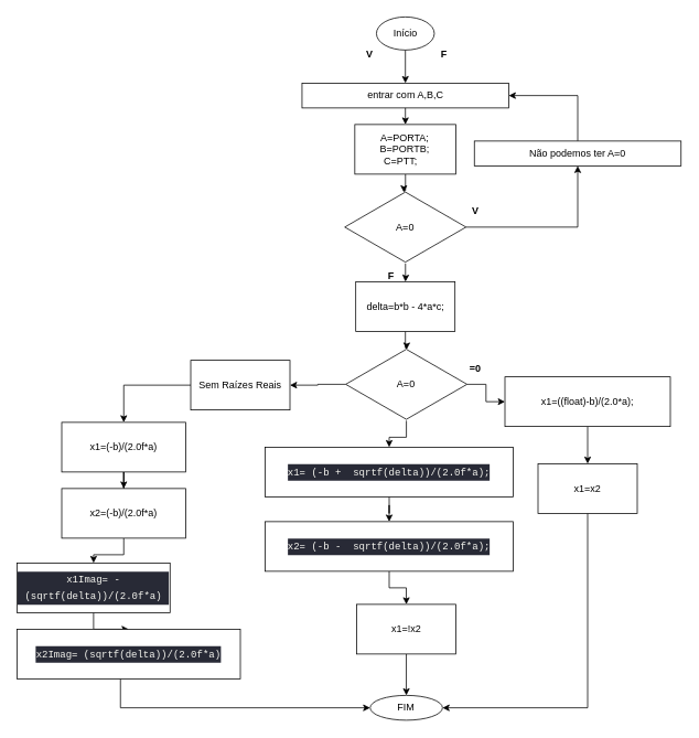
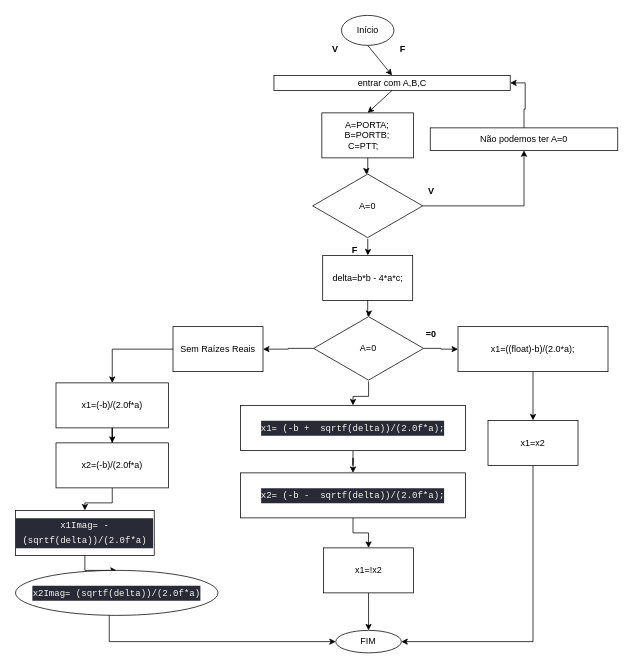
  <mxCell id="0" />
  <mxCell id="1" parent="0" />
  <mxCell id="2" value="Início" style="ellipse;whiteSpace=wrap;html=1;" parent="1" vertex="1"><mxGeometry x="454.6" y="20" width="70" height="40" as="geometry" /></mxCell>
- <mxCell id="3" value="entrar com A,B,C" style="rounded=0;whiteSpace=wrap;html=1;" parent="1" vertex="1"><mxGeometry x="364.6" y="100" width="250" height="30" as="geometry" /></mxCell>
+ <mxCell id="3" value="entrar com A,B,C" style="rounded=0;whiteSpace=wrap;html=1;" parent="1" vertex="1"><mxGeometry x="364.6" y="100" width="315" height="20" as="geometry" /></mxCell>
  <mxCell id="4" value="" style="endArrow=classic;html=1;rounded=0;exitX=0.5;exitY=1;exitDx=0;exitDy=0;entryX=0.5;entryY=0;entryDx=0;entryDy=0;" parent="1" source="2" target="3" edge="1"><mxGeometry width="50" height="50" relative="1" as="geometry"><mxPoint x="489.93" y="130" as="sourcePoint" /><mxPoint x="495.347" y="51" as="targetPoint" /></mxGeometry></mxCell>
  <mxCell id="5" value="" style="endArrow=classic;html=1;rounded=0;exitX=0.5;exitY=1;exitDx=0;exitDy=0;entryX=0.5;entryY=0;entryDx=0;entryDy=0;" parent="1" source="3" target="10" edge="1"><mxGeometry width="50" height="50" relative="1" as="geometry"><mxPoint x="504.763" y="108.45" as="sourcePoint" /><mxPoint x="504.93" y="130" as="targetPoint" /></mxGeometry></mxCell>
  <mxCell id="6" value="FIM" style="ellipse;whiteSpace=wrap;html=1;" parent="1" vertex="1"><mxGeometry x="447" y="840" width="87.47" height="30" as="geometry" /></mxCell>
  <mxCell id="7" value="&lt;b&gt;F&lt;/b&gt;" style="text;html=1;align=center;verticalAlign=middle;resizable=0;points=[];autosize=1;strokeColor=none;fillColor=none;" parent="1" vertex="1"><mxGeometry x="520.73" y="50" width="30" height="30" as="geometry" /></mxCell>
  <mxCell id="8" value="&lt;b&gt;V&lt;/b&gt;" style="text;html=1;align=center;verticalAlign=middle;resizable=0;points=[];autosize=1;strokeColor=none;fillColor=none;" parent="1" vertex="1"><mxGeometry x="430.77" y="50" width="30" height="30" as="geometry" /></mxCell>
  <mxCell id="9" style="edgeStyle=orthogonalEdgeStyle;rounded=0;orthogonalLoop=1;jettySize=auto;html=1;entryX=0.488;entryY=0.023;entryDx=0;entryDy=0;entryPerimeter=0;" parent="1" source="10" target="13" edge="1"><mxGeometry relative="1" as="geometry" /></mxCell>
  <mxCell id="10" value="&lt;div&gt;A=PORTA;&lt;/div&gt;&lt;div&gt;B=PORTB;&lt;/div&gt;&lt;div&gt;C=PTT;&lt;span style=&quot;background-color: initial;&quot;&gt;&amp;nbsp; &amp;nbsp;&lt;/span&gt;&lt;/div&gt;" style="rounded=0;whiteSpace=wrap;html=1;align=center;" parent="1" vertex="1"><mxGeometry x="428.46" y="150" width="122.27" height="60" as="geometry" /></mxCell>
  <mxCell id="11" style="edgeStyle=orthogonalEdgeStyle;rounded=0;orthogonalLoop=1;jettySize=auto;html=1;entryX=0.5;entryY=1;entryDx=0;entryDy=0;" parent="1" source="13" target="15" edge="1"><mxGeometry relative="1" as="geometry" /></mxCell>
  <mxCell id="12" style="edgeStyle=orthogonalEdgeStyle;rounded=0;orthogonalLoop=1;jettySize=auto;html=1;entryX=0.5;entryY=0;entryDx=0;entryDy=0;" parent="1" source="13" target="17" edge="1"><mxGeometry relative="1" as="geometry" /></mxCell>
  <mxCell id="13" value="A=0" style="html=1;whiteSpace=wrap;aspect=fixed;shape=isoRectangle;" parent="1" vertex="1"><mxGeometry x="416.26" y="230" width="146.67" height="87.99" as="geometry" /></mxCell>
  <mxCell id="14" style="edgeStyle=orthogonalEdgeStyle;rounded=0;orthogonalLoop=1;jettySize=auto;html=1;entryX=1;entryY=0.5;entryDx=0;entryDy=0;" parent="1" source="15" target="3" edge="1"><mxGeometry relative="1" as="geometry" /></mxCell>
  <mxCell id="15" value="Não podemos ter A=0" style="rounded=0;whiteSpace=wrap;html=1;" parent="1" vertex="1"><mxGeometry x="573" y="170" width="250" height="30" as="geometry" /></mxCell>
  <mxCell id="16" style="edgeStyle=orthogonalEdgeStyle;rounded=0;orthogonalLoop=1;jettySize=auto;html=1;entryX=0.502;entryY=0.023;entryDx=0;entryDy=0;entryPerimeter=0;" parent="1" source="17" target="23" edge="1"><mxGeometry relative="1" as="geometry" /></mxCell>
  <mxCell id="17" value="delta=b*b - 4*a*c;" style="whiteSpace=wrap;html=1;" parent="1" vertex="1"><mxGeometry x="429.59" y="340" width="120" height="60" as="geometry" /></mxCell>
  <mxCell id="18" value="&lt;b&gt;V&lt;/b&gt;" style="text;html=1;align=center;verticalAlign=middle;resizable=0;points=[];autosize=1;strokeColor=none;fillColor=none;" parent="1" vertex="1"><mxGeometry x="559.13" y="240" width="30" height="30" as="geometry" /></mxCell>
  <mxCell id="19" value="&lt;b&gt;F&lt;/b&gt;" style="text;html=1;align=center;verticalAlign=middle;resizable=0;points=[];autosize=1;strokeColor=none;fillColor=none;" parent="1" vertex="1"><mxGeometry x="457" y="317.99" width="30" height="30" as="geometry" /></mxCell>
  <mxCell id="20" style="edgeStyle=orthogonalEdgeStyle;rounded=0;orthogonalLoop=1;jettySize=auto;html=1;entryX=1;entryY=0.5;entryDx=0;entryDy=0;" parent="1" source="23" target="24" edge="1"><mxGeometry relative="1" as="geometry" /></mxCell>
  <mxCell id="21" style="edgeStyle=orthogonalEdgeStyle;rounded=0;orthogonalLoop=1;jettySize=auto;html=1;entryX=0;entryY=0.5;entryDx=0;entryDy=0;" parent="1" source="23" target="26" edge="1"><mxGeometry relative="1" as="geometry" /></mxCell>
  <mxCell id="22" style="edgeStyle=orthogonalEdgeStyle;rounded=0;orthogonalLoop=1;jettySize=auto;html=1;entryX=0.5;entryY=0;entryDx=0;entryDy=0;" parent="1" source="23" target="29" edge="1"><mxGeometry relative="1" as="geometry" /></mxCell>
  <mxCell id="23" value="A=0" style="html=1;whiteSpace=wrap;aspect=fixed;shape=isoRectangle;" parent="1" vertex="1"><mxGeometry x="417.44" y="420" width="146.67" height="87.99" as="geometry" /></mxCell>
  <mxCell id="24" value="Sem Raízes Reais" style="whiteSpace=wrap;html=1;" parent="1" vertex="1"><mxGeometry x="230" y="435" width="120" height="60" as="geometry" /></mxCell>
  <mxCell id="25" style="edgeStyle=orthogonalEdgeStyle;rounded=0;orthogonalLoop=1;jettySize=auto;html=1;entryX=0.5;entryY=0;entryDx=0;entryDy=0;" parent="1" source="26" target="31" edge="1"><mxGeometry relative="1" as="geometry" /></mxCell>
- <mxCell id="26" value="x1=((float)-b)/(2.0*a);" style="whiteSpace=wrap;html=1;" parent="1" vertex="1"><mxGeometry x="610" y="455" width="200" height="60" as="geometry" /></mxCell>
+ <mxCell id="26" value="x1=((float)-b)/(2.0*a);" style="whiteSpace=wrap;html=1;" parent="1" vertex="1"><mxGeometry x="610" y="435" width="200" height="60" as="geometry" /></mxCell>
  <mxCell id="27" value="&lt;b&gt;=0&lt;/b&gt;" style="text;html=1;align=center;verticalAlign=middle;resizable=0;points=[];autosize=1;strokeColor=none;fillColor=none;" parent="1" vertex="1"><mxGeometry x="554.13" y="430" width="40" height="30" as="geometry" /></mxCell>
  <mxCell id="28" style="edgeStyle=orthogonalEdgeStyle;rounded=0;orthogonalLoop=1;jettySize=auto;html=1;entryX=0.5;entryY=0;entryDx=0;entryDy=0;" parent="1" source="29" target="33" edge="1"><mxGeometry relative="1" as="geometry" /></mxCell>
  <mxCell id="29" value="&lt;div style=&quot;background-color: rgb(40, 42, 54); line-height: 19px;&quot;&gt;&lt;font face=&quot;Consolas, Courier New, monospace&quot; color=&quot;#f8f8f2&quot;&gt;x1= (-b +&amp;nbsp; sqrtf(delta))/(2.0f*a);&lt;/font&gt;&lt;br&gt;&lt;/div&gt;" style="whiteSpace=wrap;html=1;" parent="1" vertex="1"><mxGeometry x="320" y="540" width="300" height="60" as="geometry" /></mxCell>
  <mxCell id="30" style="edgeStyle=orthogonalEdgeStyle;rounded=0;orthogonalLoop=1;jettySize=auto;html=1;entryX=1;entryY=0.5;entryDx=0;entryDy=0;" parent="1" source="31" target="6" edge="1"><mxGeometry relative="1" as="geometry"><Array as="points"><mxPoint x="710" y="855" /></Array></mxGeometry></mxCell>
  <mxCell id="31" value="x1=x2" style="whiteSpace=wrap;html=1;" parent="1" vertex="1"><mxGeometry x="650" y="560" width="120" height="60" as="geometry" /></mxCell>
  <mxCell id="32" style="edgeStyle=orthogonalEdgeStyle;rounded=0;orthogonalLoop=1;jettySize=auto;html=1;entryX=0.5;entryY=0;entryDx=0;entryDy=0;" parent="1" source="33" target="35" edge="1"><mxGeometry relative="1" as="geometry" /></mxCell>
  <mxCell id="33" value="&lt;div style=&quot;background-color: rgb(40, 42, 54); line-height: 19px;&quot;&gt;&lt;font face=&quot;Consolas, Courier New, monospace&quot; color=&quot;#f8f8f2&quot;&gt;x2= (-b -&amp;nbsp; sqrtf(delta))/(2.0f*a);&lt;/font&gt;&lt;br&gt;&lt;/div&gt;" style="whiteSpace=wrap;html=1;" parent="1" vertex="1"><mxGeometry x="320" y="630" width="300" height="60" as="geometry" /></mxCell>
  <mxCell id="34" style="edgeStyle=orthogonalEdgeStyle;rounded=0;orthogonalLoop=1;jettySize=auto;html=1;entryX=0.5;entryY=0;entryDx=0;entryDy=0;" parent="1" source="35" target="6" edge="1"><mxGeometry relative="1" as="geometry" /></mxCell>
  <mxCell id="35" value="x1=!x2" style="whiteSpace=wrap;html=1;" parent="1" vertex="1"><mxGeometry x="430.73" y="730" width="120" height="60" as="geometry" /></mxCell>
  <mxCell id="36" value="" style="edgeStyle=orthogonalEdgeStyle;rounded=0;orthogonalLoop=1;jettySize=auto;html=1;entryX=0.5;entryY=0;entryDx=0;entryDy=0;" parent="1" source="24" target="38" edge="1"><mxGeometry relative="1" as="geometry"><mxPoint x="447" y="855" as="targetPoint" /><Array as="points" /><mxPoint x="290" y="495" as="sourcePoint" /></mxGeometry></mxCell>
  <mxCell id="37" style="edgeStyle=orthogonalEdgeStyle;rounded=0;orthogonalLoop=1;jettySize=auto;html=1;entryX=0.5;entryY=0;entryDx=0;entryDy=0;" parent="1" source="38" target="40" edge="1"><mxGeometry relative="1" as="geometry" /></mxCell>
  <mxCell id="38" value="x1=(-b)/(2.0f*a)" style="whiteSpace=wrap;html=1;" parent="1" vertex="1"><mxGeometry x="74" y="510" width="150" height="60" as="geometry" /></mxCell>
  <mxCell id="39" style="edgeStyle=orthogonalEdgeStyle;rounded=0;orthogonalLoop=1;jettySize=auto;html=1;entryX=0.5;entryY=0;entryDx=0;entryDy=0;" parent="1" source="40" target="42" edge="1"><mxGeometry relative="1" as="geometry" /></mxCell>
  <mxCell id="40" value="x2=(-b)/(2.0f*a)" style="whiteSpace=wrap;html=1;" parent="1" vertex="1"><mxGeometry x="74" y="590" width="150" height="60" as="geometry" /></mxCell>
  <mxCell id="41" style="edgeStyle=orthogonalEdgeStyle;rounded=0;orthogonalLoop=1;jettySize=auto;html=1;entryX=0.5;entryY=0;entryDx=0;entryDy=0;" parent="1" source="42" target="44" edge="1"><mxGeometry relative="1" as="geometry" /></mxCell>
  <mxCell id="42" value="&lt;div style=&quot;background-color: rgb(40, 42, 54); line-height: 19px;&quot;&gt;&lt;font face=&quot;Consolas, Courier New, monospace&quot; color=&quot;#f8f8f2&quot;&gt;x1Imag= -(sqrtf(delta))/(2.0f*a)&lt;/font&gt;&lt;br&gt;&lt;/div&gt;" style="whiteSpace=wrap;html=1;" parent="1" vertex="1"><mxGeometry x="20" y="680" width="185" height="60" as="geometry" /></mxCell>
  <mxCell id="43" style="edgeStyle=orthogonalEdgeStyle;rounded=0;orthogonalLoop=1;jettySize=auto;html=1;entryX=0;entryY=0.5;entryDx=0;entryDy=0;" parent="1" source="44" target="6" edge="1"><mxGeometry relative="1" as="geometry"><Array as="points"><mxPoint x="145" y="855" /></Array></mxGeometry></mxCell>
- <mxCell id="44" value="&lt;div style=&quot;background-color: rgb(40, 42, 54); line-height: 19px;&quot;&gt;&lt;font face=&quot;Consolas, Courier New, monospace&quot; color=&quot;#f8f8f2&quot;&gt;x2Imag= (sqrtf(delta))/(2.0f*a)&lt;/font&gt;&lt;br&gt;&lt;/div&gt;" style="whiteSpace=wrap;html=1;" parent="1" vertex="1"><mxGeometry x="20" y="760" width="270" height="60" as="geometry" /></mxCell>
+ <mxCell id="44" value="&lt;div style=&quot;background-color: rgb(40, 42, 54); line-height: 19px;&quot;&gt;&lt;font face=&quot;Consolas, Courier New, monospace&quot; color=&quot;#f8f8f2&quot;&gt;x2Imag= (sqrtf(delta))/(2.0f*a)&lt;/font&gt;&lt;br&gt;&lt;/div&gt;" style="ellipse;whiteSpace=wrap;html=1;" parent="1" vertex="1"><mxGeometry x="20" y="760" width="270" height="60" as="geometry" /></mxCell>
